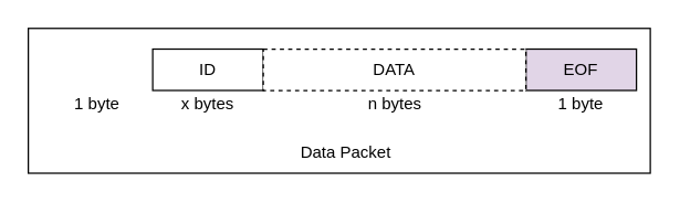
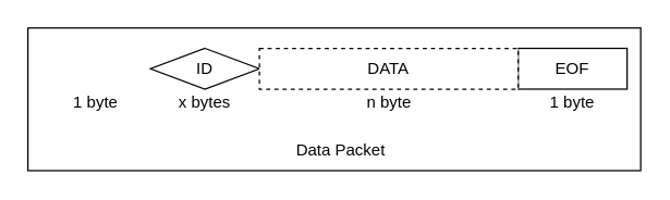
  <mxCell id="0" />
  <mxCell id="1" parent="0" />
  <mxCell id="2" value="" style="rounded=0;whiteSpace=wrap;html=1;" vertex="1" parent="1"><mxGeometry x="20" y="20" width="450" height="105" as="geometry" /></mxCell>
- <mxCell id="3" value="ID" style="rounded=0;whiteSpace=wrap;html=1;" vertex="1" parent="1"><mxGeometry x="110" y="35" width="80" height="30" as="geometry" /></mxCell>
- <mxCell id="4" value="EOF" style="rounded=0;whiteSpace=wrap;html=1;fillColor=#e1d5e7;" vertex="1" parent="1"><mxGeometry x="380" y="35" width="80" height="30" as="geometry" /></mxCell>
+ <mxCell id="3" value="ID" style="rhombus;whiteSpace=wrap;html=1;" vertex="1" parent="1"><mxGeometry x="110" y="35" width="80" height="30" as="geometry" /></mxCell>
+ <mxCell id="4" value="EOF" style="rounded=0;whiteSpace=wrap;html=1;" vertex="1" parent="1"><mxGeometry x="380" y="35" width="80" height="30" as="geometry" /></mxCell>
  <mxCell id="5" value="DATA" style="rounded=0;whiteSpace=wrap;html=1;dashed=1;" vertex="1" parent="1"><mxGeometry x="190" y="35" width="190" height="30" as="geometry" /></mxCell>
  <mxCell id="6" value="x bytes" style="text;html=1;strokeColor=none;fillColor=none;align=center;verticalAlign=middle;whiteSpace=wrap;rounded=0;" vertex="1" parent="1"><mxGeometry x="120" y="65" width="60" height="20" as="geometry" /></mxCell>
  <mxCell id="7" value="1 byte" style="text;html=1;strokeColor=none;fillColor=none;align=center;verticalAlign=middle;whiteSpace=wrap;rounded=0;" vertex="1" parent="1"><mxGeometry x="400" y="65" width="40" height="20" as="geometry" /></mxCell>
- <mxCell id="8" value="n bytes" style="text;html=1;strokeColor=none;fillColor=none;align=center;verticalAlign=middle;whiteSpace=wrap;rounded=0;" vertex="1" parent="1"><mxGeometry x="252.5" y="65" width="65" height="20" as="geometry" /></mxCell>
+ <mxCell id="8" value="n byte" style="text;html=1;strokeColor=none;fillColor=none;align=center;verticalAlign=middle;whiteSpace=wrap;rounded=0;" vertex="1" parent="1"><mxGeometry x="252.5" y="65" width="65" height="20" as="geometry" /></mxCell>
  <mxCell id="9" value="1 byte" style="text;html=1;strokeColor=none;fillColor=none;align=center;verticalAlign=middle;whiteSpace=wrap;rounded=0;" vertex="1" parent="1"><mxGeometry x="50" y="65" width="40" height="20" as="geometry" /></mxCell>
  <mxCell id="10" value="Data Packet" style="text;html=1;strokeColor=none;fillColor=none;align=center;verticalAlign=middle;whiteSpace=wrap;rounded=0;" vertex="1" parent="1"><mxGeometry x="195" y="95" width="110" height="30" as="geometry" /></mxCell>
